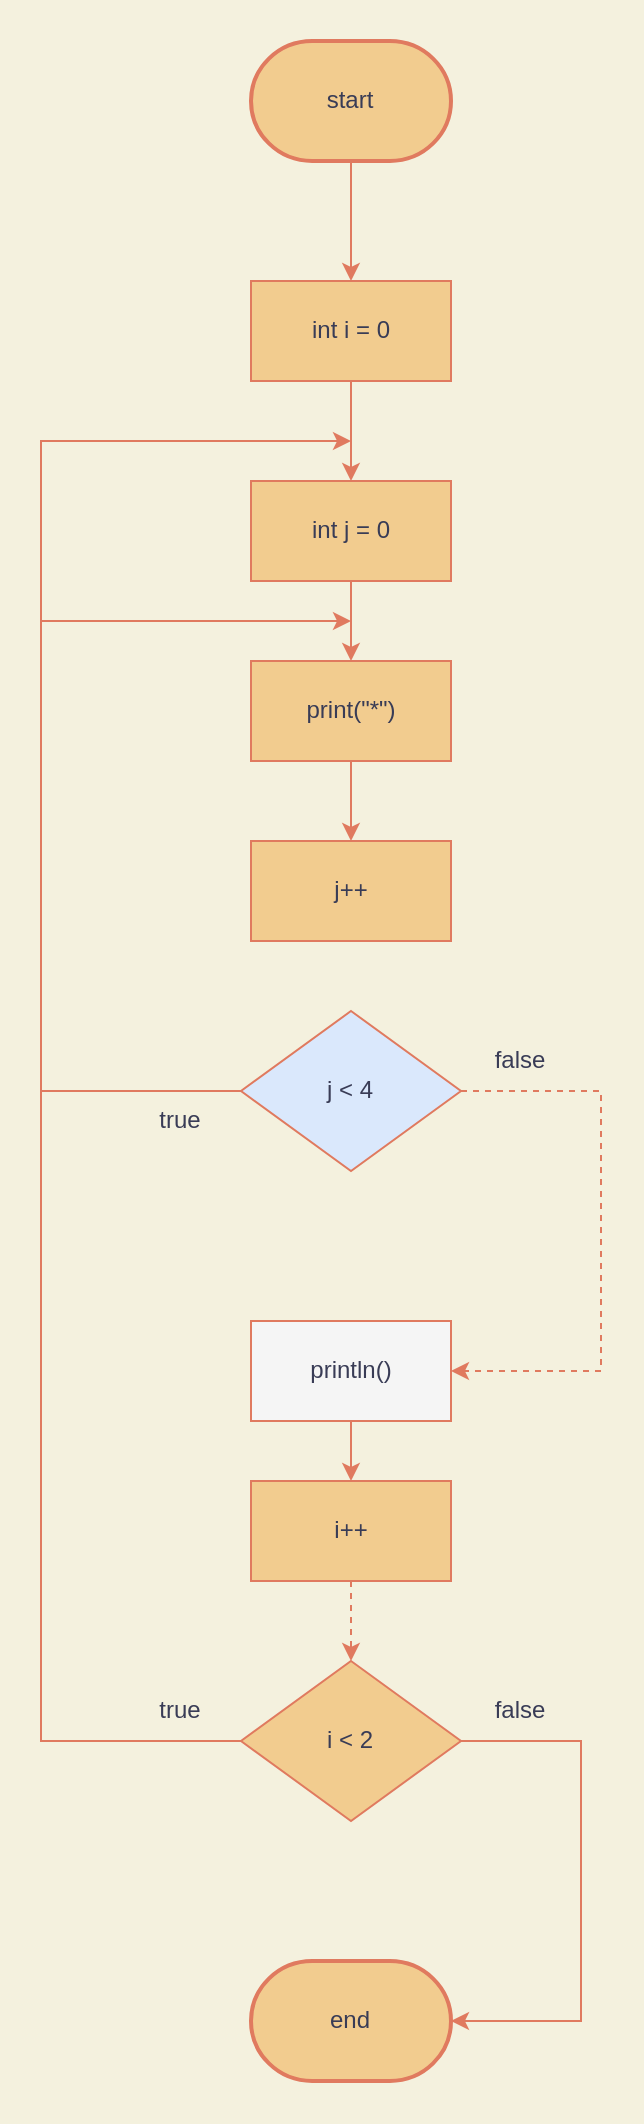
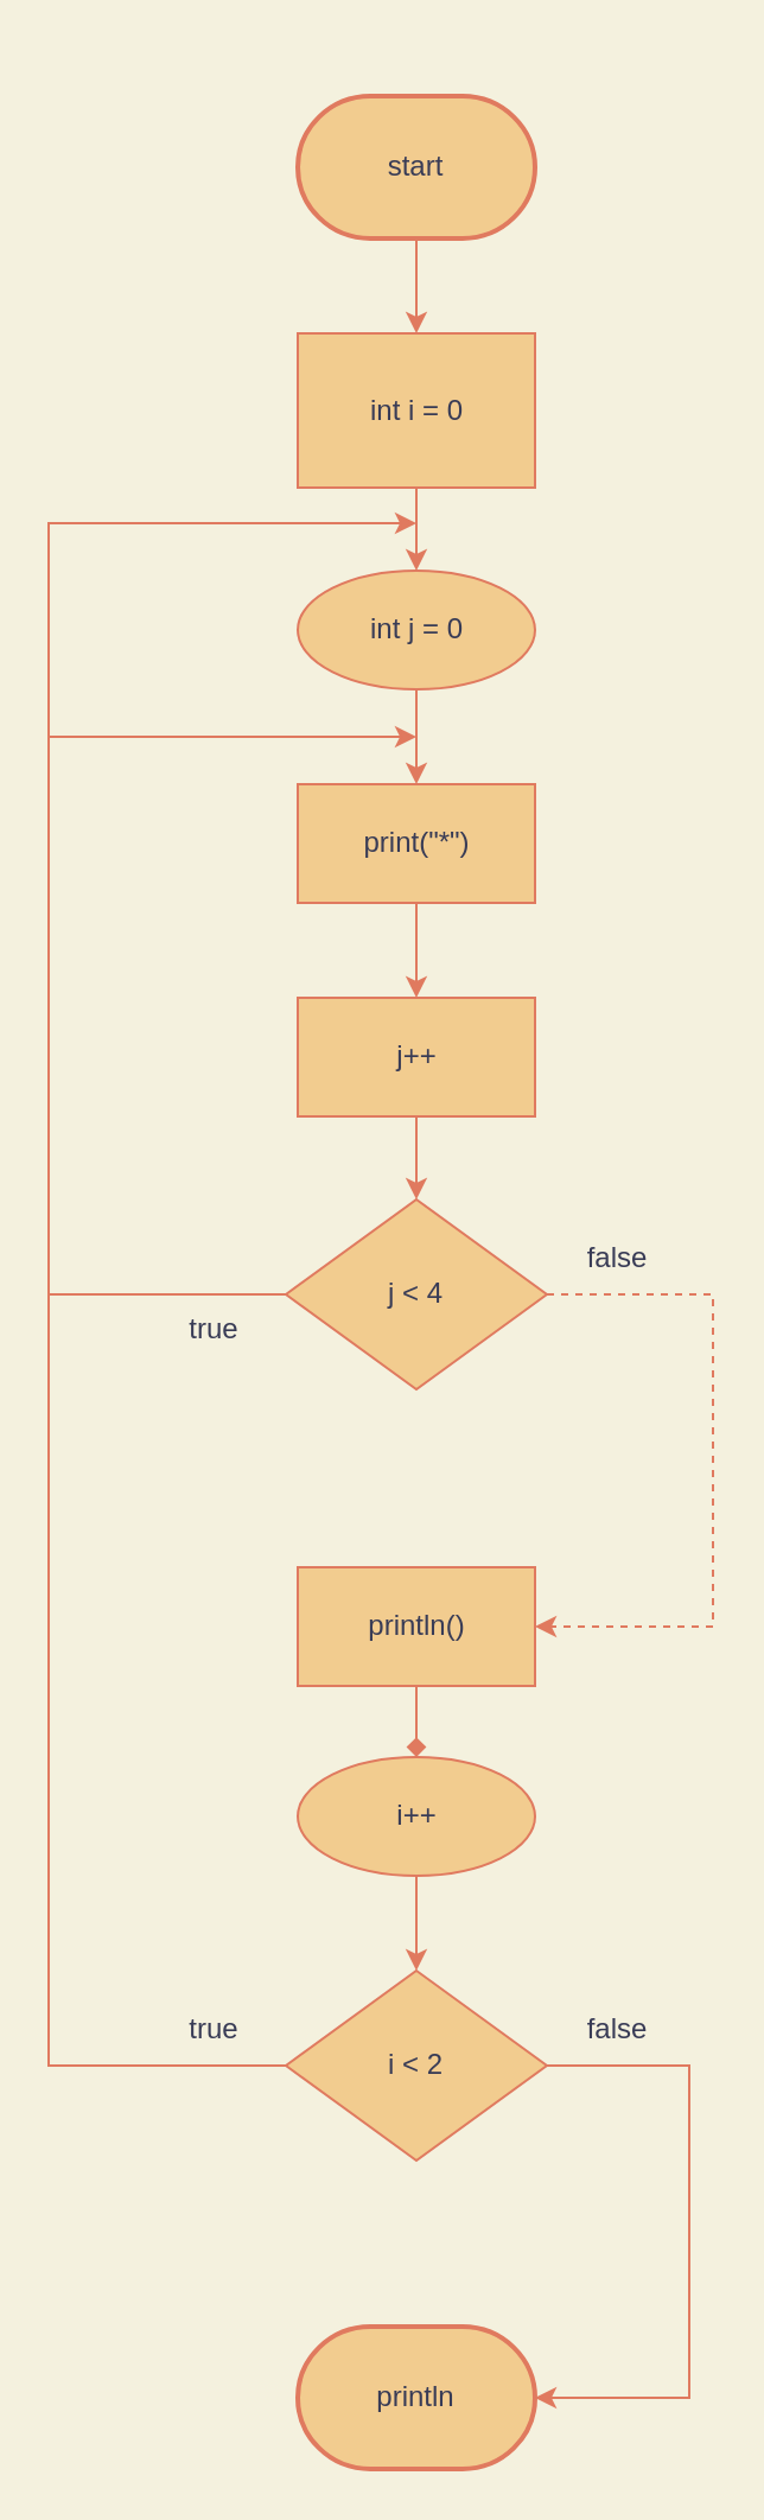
  <mxCell id="0" />
  <mxCell id="1" parent="0" />
- <mxCell id="2" value="start" style="strokeWidth=2;html=1;shape=mxgraph.flowchart.terminator;whiteSpace=wrap;fillColor=#F2CC8F;strokeColor=#E07A5F;fontColor=#393C56;" vertex="1" parent="1"><mxGeometry x="125" y="20" width="100" height="60" as="geometry" /></mxCell>
- <mxCell id="3" value="end" style="strokeWidth=2;html=1;shape=mxgraph.flowchart.terminator;whiteSpace=wrap;fillColor=#F2CC8F;strokeColor=#E07A5F;fontColor=#393C56;" vertex="1" parent="1"><mxGeometry x="125" y="980" width="100" height="60" as="geometry" /></mxCell>
- <mxCell id="4" value="int i = 0" style="html=1;dashed=0;whitespace=wrap;fillColor=#F2CC8F;strokeColor=#E07A5F;fontColor=#393C56;" vertex="1" parent="1"><mxGeometry x="125" y="140" width="100" height="50" as="geometry" /></mxCell>
+ <mxCell id="2" value="start" style="strokeWidth=2;html=1;shape=mxgraph.flowchart.terminator;whiteSpace=wrap;fillColor=#F2CC8F;strokeColor=#E07A5F;fontColor=#393C56;" vertex="1" parent="1"><mxGeometry x="125" y="40" width="100" height="60" as="geometry" /></mxCell>
+ <mxCell id="3" value="println" style="strokeWidth=2;html=1;shape=mxgraph.flowchart.terminator;whiteSpace=wrap;fillColor=#F2CC8F;strokeColor=#E07A5F;fontColor=#393C56;" vertex="1" parent="1"><mxGeometry x="125" y="980" width="100" height="60" as="geometry" /></mxCell>
+ <mxCell id="4" value="int i = 0" style="html=1;dashed=0;whitespace=wrap;fillColor=#F2CC8F;strokeColor=#E07A5F;fontColor=#393C56;" vertex="1" parent="1"><mxGeometry x="125" y="140" width="100" height="65" as="geometry" /></mxCell>
  <mxCell id="5" value="i &amp;lt; 2" style="rhombus;whiteSpace=wrap;html=1;fillColor=#F2CC8F;strokeColor=#E07A5F;fontColor=#393C56;" vertex="1" parent="1"><mxGeometry x="120" y="830" width="110" height="80" as="geometry" /></mxCell>
- <mxCell id="6" value="j &amp;lt; 4" style="rhombus;whiteSpace=wrap;html=1;fillColor=#dae8fc;strokeColor=#E07A5F;fontColor=#393C56;" vertex="1" parent="1"><mxGeometry x="120" y="505" width="110" height="80" as="geometry" /></mxCell>
- <mxCell id="7" value="int j = 0" style="html=1;dashed=0;whitespace=wrap;fillColor=#F2CC8F;strokeColor=#E07A5F;fontColor=#393C56;" vertex="1" parent="1"><mxGeometry x="125" y="240" width="100" height="50" as="geometry" /></mxCell>
- <mxCell id="8" value="i++" style="html=1;dashed=0;whitespace=wrap;fillColor=#F2CC8F;strokeColor=#E07A5F;fontColor=#393C56;" vertex="1" parent="1"><mxGeometry x="125" y="740" width="100" height="50" as="geometry" /></mxCell>
+ <mxCell id="6" value="j &amp;lt; 4" style="rhombus;whiteSpace=wrap;html=1;fillColor=#F2CC8F;strokeColor=#E07A5F;fontColor=#393C56;" vertex="1" parent="1"><mxGeometry x="120" y="505" width="110" height="80" as="geometry" /></mxCell>
+ <mxCell id="7" value="int j = 0" style="ellipse;html=1;dashed=0;whitespace=wrap;fillColor=#F2CC8F;strokeColor=#E07A5F;fontColor=#393C56;" vertex="1" parent="1"><mxGeometry x="125" y="240" width="100" height="50" as="geometry" /></mxCell>
+ <mxCell id="8" value="i++" style="ellipse;html=1;dashed=0;whitespace=wrap;fillColor=#F2CC8F;strokeColor=#E07A5F;fontColor=#393C56;" vertex="1" parent="1"><mxGeometry x="125" y="740" width="100" height="50" as="geometry" /></mxCell>
  <mxCell id="9" value="j++" style="html=1;dashed=0;whitespace=wrap;fillColor=#F2CC8F;strokeColor=#E07A5F;fontColor=#393C56;" vertex="1" parent="1"><mxGeometry x="125" y="420" width="100" height="50" as="geometry" /></mxCell>
  <mxCell id="10" value="true" style="text;html=1;strokeColor=none;fillColor=none;align=center;verticalAlign=middle;whiteSpace=wrap;rounded=0;fontColor=#393C56;" vertex="1" parent="1"><mxGeometry x="60" y="840" width="60" height="30" as="geometry" /></mxCell>
  <mxCell id="11" value="false" style="text;html=1;strokeColor=none;fillColor=none;align=center;verticalAlign=middle;whiteSpace=wrap;rounded=0;fontColor=#393C56;" vertex="1" parent="1"><mxGeometry x="230" y="840" width="60" height="30" as="geometry" /></mxCell>
  <mxCell id="12" value="print(&quot;*&quot;)" style="html=1;dashed=0;whitespace=wrap;fillColor=#F2CC8F;strokeColor=#E07A5F;fontColor=#393C56;" vertex="1" parent="1"><mxGeometry x="125" y="330" width="100" height="50" as="geometry" /></mxCell>
  <mxCell id="13" value="false" style="text;html=1;strokeColor=none;fillColor=none;align=center;verticalAlign=middle;whiteSpace=wrap;rounded=0;fontColor=#393C56;" vertex="1" parent="1"><mxGeometry x="230" y="515" width="60" height="30" as="geometry" /></mxCell>
  <mxCell id="14" value="true" style="text;html=1;strokeColor=none;fillColor=none;align=center;verticalAlign=middle;whiteSpace=wrap;rounded=0;fontColor=#393C56;" vertex="1" parent="1"><mxGeometry x="60" y="545" width="60" height="30" as="geometry" /></mxCell>
- <mxCell id="15" value="println()" style="html=1;dashed=0;whitespace=wrap;fillColor=#f5f5f5;strokeColor=#E07A5F;fontColor=#393C56;" vertex="1" parent="1"><mxGeometry x="125" y="660" width="100" height="50" as="geometry" /></mxCell>
+ <mxCell id="15" value="println()" style="html=1;dashed=0;whitespace=wrap;fillColor=#F2CC8F;strokeColor=#E07A5F;fontColor=#393C56;" vertex="1" parent="1"><mxGeometry x="125" y="660" width="100" height="50" as="geometry" /></mxCell>
  <mxCell id="16" value="" style="endArrow=classic;html=1;rounded=0;entryX=0.5;entryY=0;entryDx=0;entryDy=0;exitX=0.5;exitY=1;exitDx=0;exitDy=0;exitPerimeter=0;labelBackgroundColor=#F4F1DE;strokeColor=#E07A5F;fontColor=#393C56;" edge="1" parent="1" source="2" target="4"><mxGeometry width="50" height="50" relative="1" as="geometry"><mxPoint x="-80" y="250" as="sourcePoint" /><mxPoint x="-30" y="200" as="targetPoint" /></mxGeometry></mxCell>
  <mxCell id="17" value="" style="endArrow=classic;html=1;rounded=0;entryX=0.5;entryY=0;entryDx=0;entryDy=0;exitX=0.5;exitY=1;exitDx=0;exitDy=0;labelBackgroundColor=#F4F1DE;strokeColor=#E07A5F;fontColor=#393C56;" edge="1" parent="1" source="4" target="7"><mxGeometry width="50" height="50" relative="1" as="geometry"><mxPoint x="-70" y="260" as="sourcePoint" /><mxPoint x="-20" y="210" as="targetPoint" /></mxGeometry></mxCell>
  <mxCell id="18" value="" style="endArrow=classic;html=1;rounded=0;entryX=0.5;entryY=0;entryDx=0;entryDy=0;exitX=0.5;exitY=1;exitDx=0;exitDy=0;labelBackgroundColor=#F4F1DE;strokeColor=#E07A5F;fontColor=#393C56;" edge="1" parent="1" source="7" target="12"><mxGeometry width="50" height="50" relative="1" as="geometry"><mxPoint x="-60" y="270" as="sourcePoint" /><mxPoint x="-10" y="220" as="targetPoint" /></mxGeometry></mxCell>
  <mxCell id="19" value="" style="endArrow=classic;html=1;rounded=0;entryX=0.5;entryY=0;entryDx=0;entryDy=0;exitX=0.5;exitY=1;exitDx=0;exitDy=0;labelBackgroundColor=#F4F1DE;strokeColor=#E07A5F;fontColor=#393C56;" edge="1" parent="1" source="12" target="9"><mxGeometry width="50" height="50" relative="1" as="geometry"><mxPoint x="-50" y="280" as="sourcePoint" /><mxPoint x="0" y="230" as="targetPoint" /></mxGeometry></mxCell>
- <mxCell id="20" value="" style="endArrow=classic;html=1;rounded=0;entryX=0.5;entryY=0;entryDx=0;entryDy=0;exitX=0.5;exitY=1;exitDx=0;exitDy=0;labelBackgroundColor=#F4F1DE;strokeColor=#E07A5F;fontColor=#393C56;" edge="1" parent="1" source="15" target="8"><mxGeometry width="50" height="50" relative="1" as="geometry"><mxPoint x="-100" y="625" as="sourcePoint" /><mxPoint x="-50" y="575" as="targetPoint" /></mxGeometry></mxCell>
- <mxCell id="21" value="" style="endArrow=classic;html=1;rounded=0;entryX=0.5;entryY=0;entryDx=0;entryDy=0;exitX=0.5;exitY=1;exitDx=0;exitDy=0;labelBackgroundColor=#F4F1DE;strokeColor=#E07A5F;fontColor=#393C56;dashed=1;" edge="1" parent="1" source="8" target="5"><mxGeometry width="50" height="50" relative="1" as="geometry"><mxPoint x="-150" y="615" as="sourcePoint" /><mxPoint x="-100" y="565" as="targetPoint" /></mxGeometry></mxCell>
+ <mxCell id="20" value="" style="endArrow=diamond;html=1;rounded=0;entryX=0.5;entryY=0;entryDx=0;entryDy=0;exitX=0.5;exitY=1;exitDx=0;exitDy=0;labelBackgroundColor=#F4F1DE;strokeColor=#E07A5F;fontColor=#393C56;" edge="1" parent="1" source="15" target="8"><mxGeometry width="50" height="50" relative="1" as="geometry"><mxPoint x="-100" y="625" as="sourcePoint" /><mxPoint x="-50" y="575" as="targetPoint" /></mxGeometry></mxCell>
+ <mxCell id="21" value="" style="endArrow=classic;html=1;rounded=0;entryX=0.5;entryY=0;entryDx=0;entryDy=0;exitX=0.5;exitY=1;exitDx=0;exitDy=0;labelBackgroundColor=#F4F1DE;strokeColor=#E07A5F;fontColor=#393C56;" edge="1" parent="1" source="8" target="5"><mxGeometry width="50" height="50" relative="1" as="geometry"><mxPoint x="-150" y="615" as="sourcePoint" /><mxPoint x="-100" y="565" as="targetPoint" /></mxGeometry></mxCell>
  <mxCell id="22" value="" style="endArrow=classic;html=1;rounded=0;exitX=0;exitY=0.5;exitDx=0;exitDy=0;labelBackgroundColor=#F4F1DE;strokeColor=#E07A5F;fontColor=#393C56;" edge="1" parent="1" source="5"><mxGeometry width="50" height="50" relative="1" as="geometry"><mxPoint x="40" y="460" as="sourcePoint" /><mxPoint x="175" y="220" as="targetPoint" /><Array as="points"><mxPoint x="20" y="870" /><mxPoint x="20" y="220" /></Array></mxGeometry></mxCell>
  <mxCell id="23" value="" style="endArrow=classic;html=1;rounded=0;exitX=1;exitY=0.5;exitDx=0;exitDy=0;entryX=1;entryY=0.5;entryDx=0;entryDy=0;entryPerimeter=0;labelBackgroundColor=#F4F1DE;strokeColor=#E07A5F;fontColor=#393C56;" edge="1" parent="1" source="5" target="3"><mxGeometry width="50" height="50" relative="1" as="geometry"><mxPoint x="250" y="920" as="sourcePoint" /><mxPoint x="400" y="830" as="targetPoint" /><Array as="points"><mxPoint x="290" y="870" /><mxPoint x="290" y="1010" /></Array></mxGeometry></mxCell>
  <mxCell id="24" value="" style="endArrow=classic;html=1;rounded=0;entryX=1;entryY=0.5;entryDx=0;entryDy=0;exitX=1;exitY=0.5;exitDx=0;exitDy=0;labelBackgroundColor=#F4F1DE;strokeColor=#E07A5F;fontColor=#393C56;dashed=1;" edge="1" parent="1" source="6" target="15"><mxGeometry width="50" height="50" relative="1" as="geometry"><mxPoint x="0" y="330" as="sourcePoint" /><mxPoint x="50" y="280" as="targetPoint" /><Array as="points"><mxPoint x="300" y="545" /><mxPoint x="300" y="685" /></Array></mxGeometry></mxCell>
+ <mxCell id="25" value="" style="endArrow=classic;html=1;rounded=0;entryX=0.5;entryY=0;entryDx=0;entryDy=0;exitX=0.5;exitY=1;exitDx=0;exitDy=0;labelBackgroundColor=#F4F1DE;strokeColor=#E07A5F;fontColor=#393C56;" edge="1" parent="1" source="9" target="6"><mxGeometry width="50" height="50" relative="1" as="geometry"><mxPoint x="10" y="340" as="sourcePoint" /><mxPoint x="60" y="290" as="targetPoint" /></mxGeometry></mxCell>
  <mxCell id="26" value="" style="endArrow=classic;html=1;rounded=0;exitX=0;exitY=0.5;exitDx=0;exitDy=0;labelBackgroundColor=#F4F1DE;strokeColor=#E07A5F;fontColor=#393C56;" edge="1" parent="1" source="6"><mxGeometry width="50" height="50" relative="1" as="geometry"><mxPoint x="185" y="480" as="sourcePoint" /><mxPoint x="175" y="310" as="targetPoint" /><Array as="points"><mxPoint x="20" y="545" /><mxPoint x="20" y="310" /></Array></mxGeometry></mxCell>
